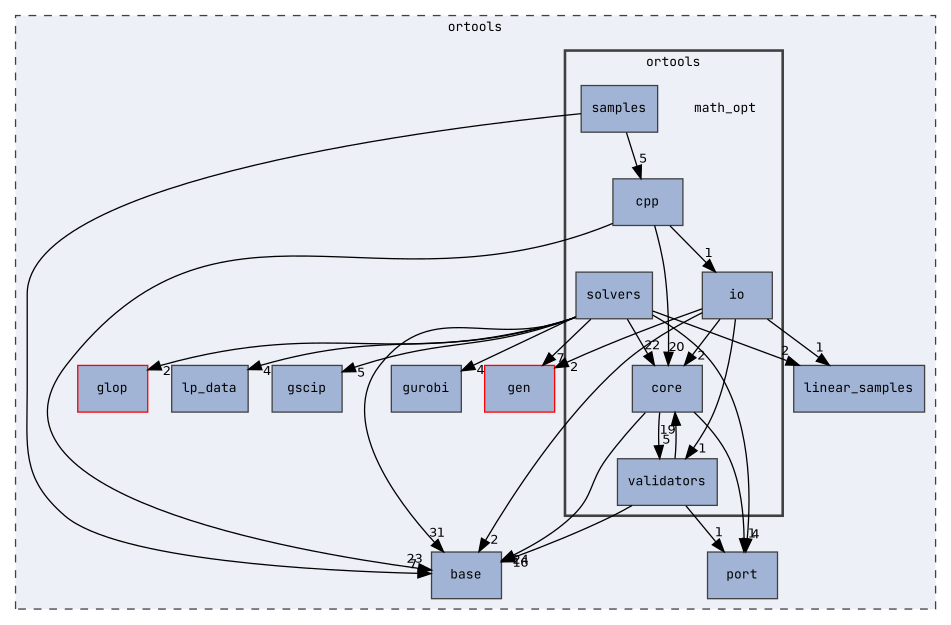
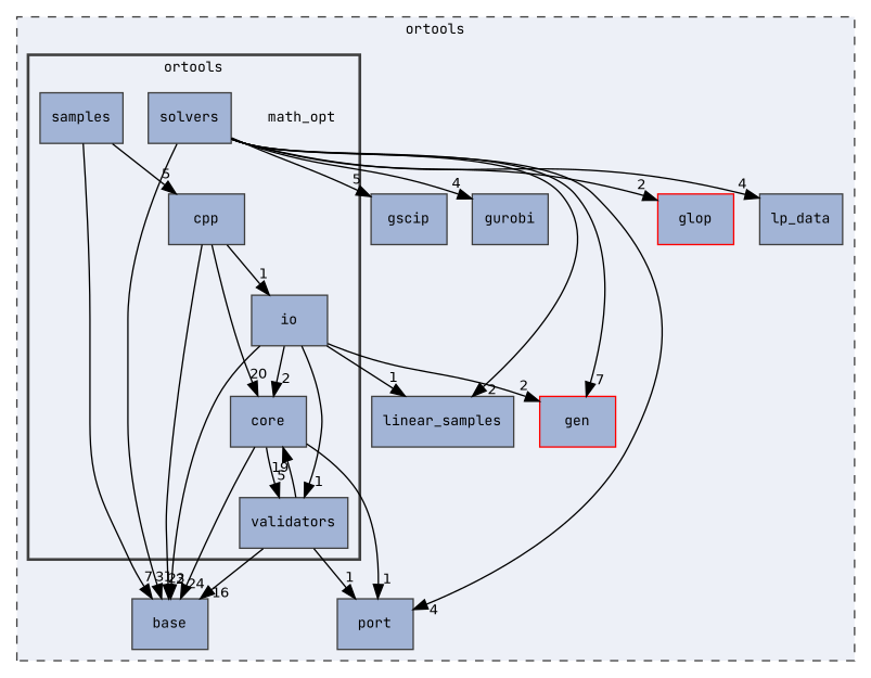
  digraph {
    compound=true
    fontname="JetBrains Mono"
    node [fontname="JetBrains Mono" fontsize=10 shape=box color=grey25 fillcolor="#a2b4d6" style="filled,"]
    edge [fontname="JetBrains Mono" fontsize=10 headlabel=1 labeldistance=1.5 labelfontname=Helvetica labelfontsize=10]
    n1 [label=math_opt shape=plaintext color="" fillcolor="" style=""]
    n2 [label=core]
    n3 [label=cpp]
    n4 [label=io]
    n5 [label=samples]
    n6 [label=solvers]
    n7 [label=validators]
    n8 [label=port]
    n9 [label=gurobi]
    n10 [label=linear_samples]
    n11 [label=base]
    n12 [color=red label=gen]
    n13 [color=red label=glop]
    n14 [label=lp_data]
    n15 [label=gscip]
    subgraph cluster_1 {
      bgcolor="#edf0f7"
      fontsize=10
      label=ortools
      pencolor=grey25
      style="filled,dashed,"
      n8
      n9
      n10
      n11
      n12
      n13
      n14
      n15
      subgraph cluster_2 {
        bgcolor="#edf0f7"
        fontsize=10
        label=ortools
        pencolor=grey25
        style="filled,bold,"
        n1
        n2
        n3
        n4
        n5
        n6
        n7
      }
    }
    n2 -> n7 [headlabel=5]
    n2 -> n8
    n2 -> n11 [headlabel=24]
    n3 -> n2 [headlabel=20]
    n3 -> n4
    n3 -> n11 [headlabel=23]
    n4 -> n2 [headlabel=2]
    n4 -> n7
    n4 -> n10
    n4 -> n11 [headlabel=2]
    n4 -> n12 [headlabel=2]
    n5 -> n3 [headlabel=5]
    n5 -> n11 [headlabel=7]
-   n6 -> n2 [headlabel=22]
    n6 -> n8 [headlabel=4]
    n6 -> n9 [headlabel=4]
    n6 -> n10 [headlabel=2]
    n6 -> n11 [headlabel=31]
    n6 -> n12 [headlabel=7]
    n6 -> n13 [headlabel=2]
    n6 -> n14 [headlabel=4]
    n6 -> n15 [headlabel=5]
    n7 -> n2 [headlabel=19]
    n7 -> n8
    n7 -> n11 [headlabel=16]
  }
